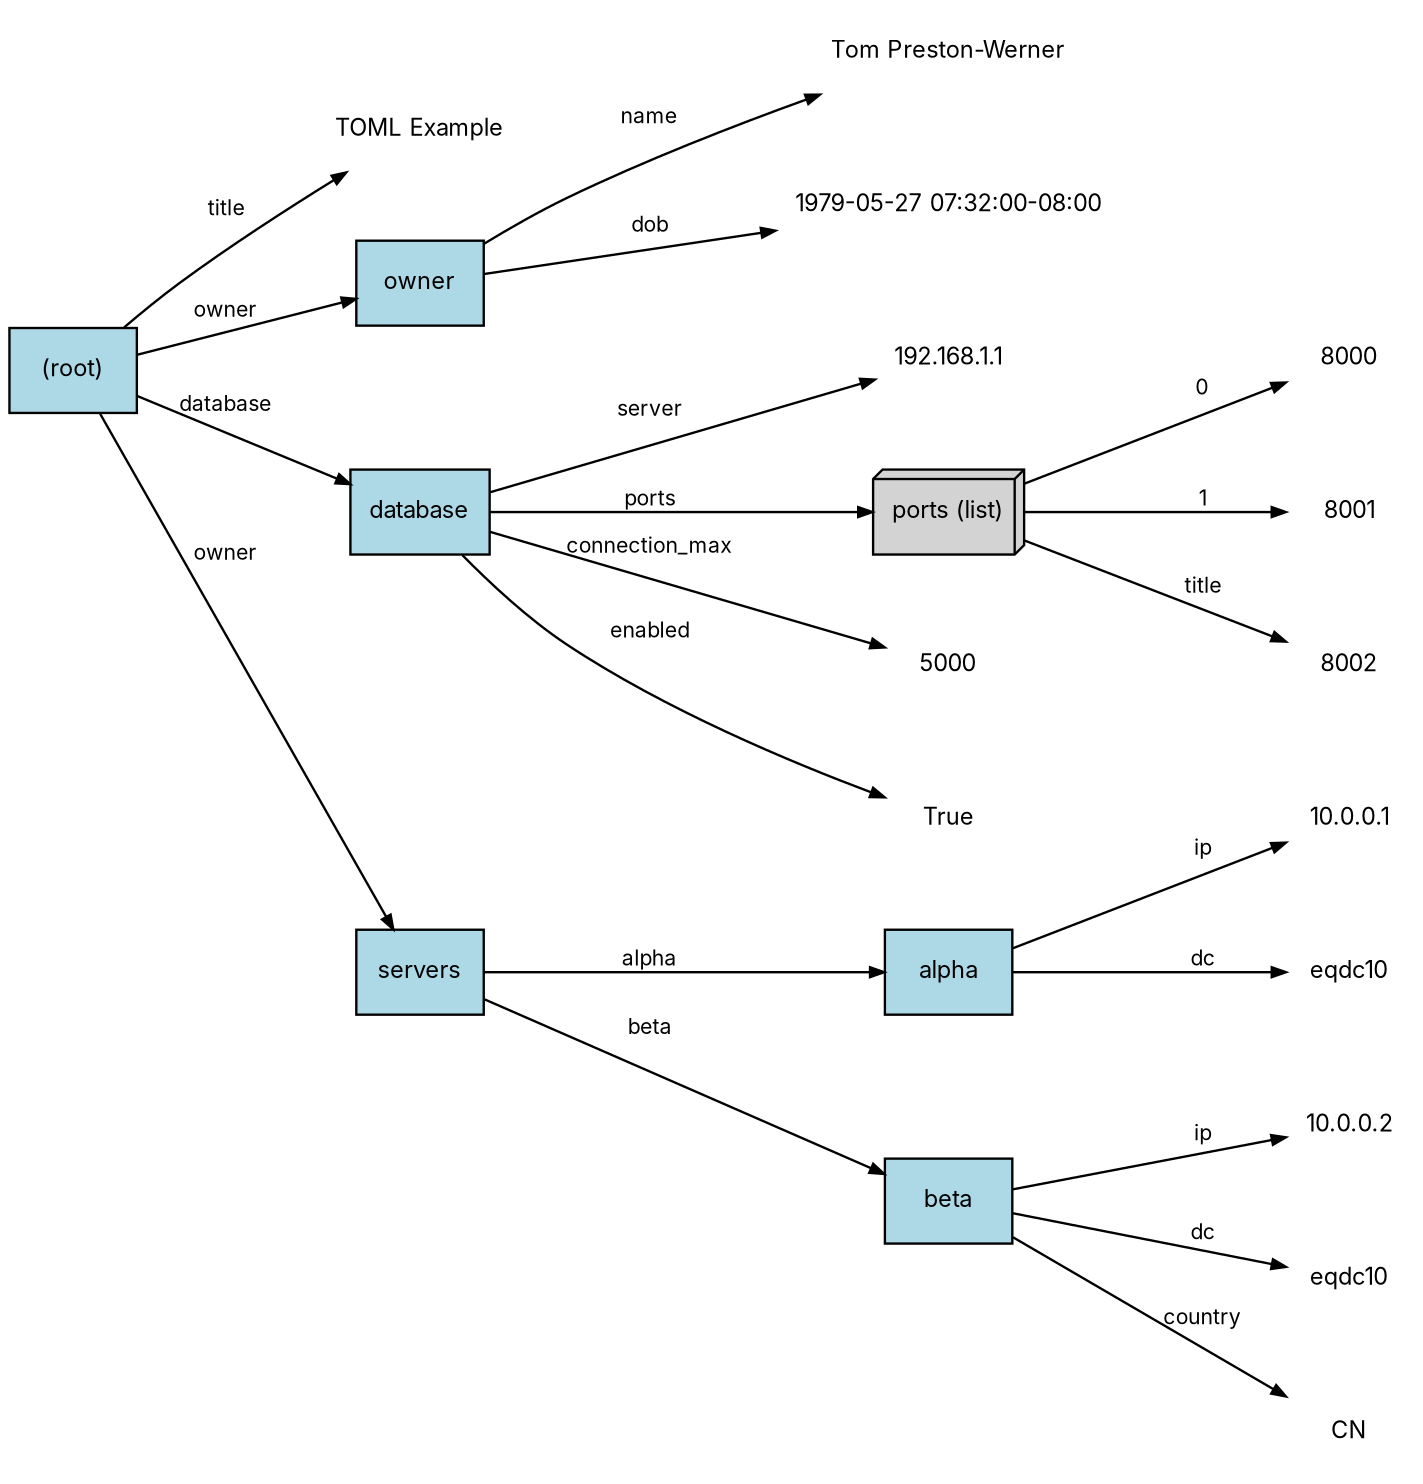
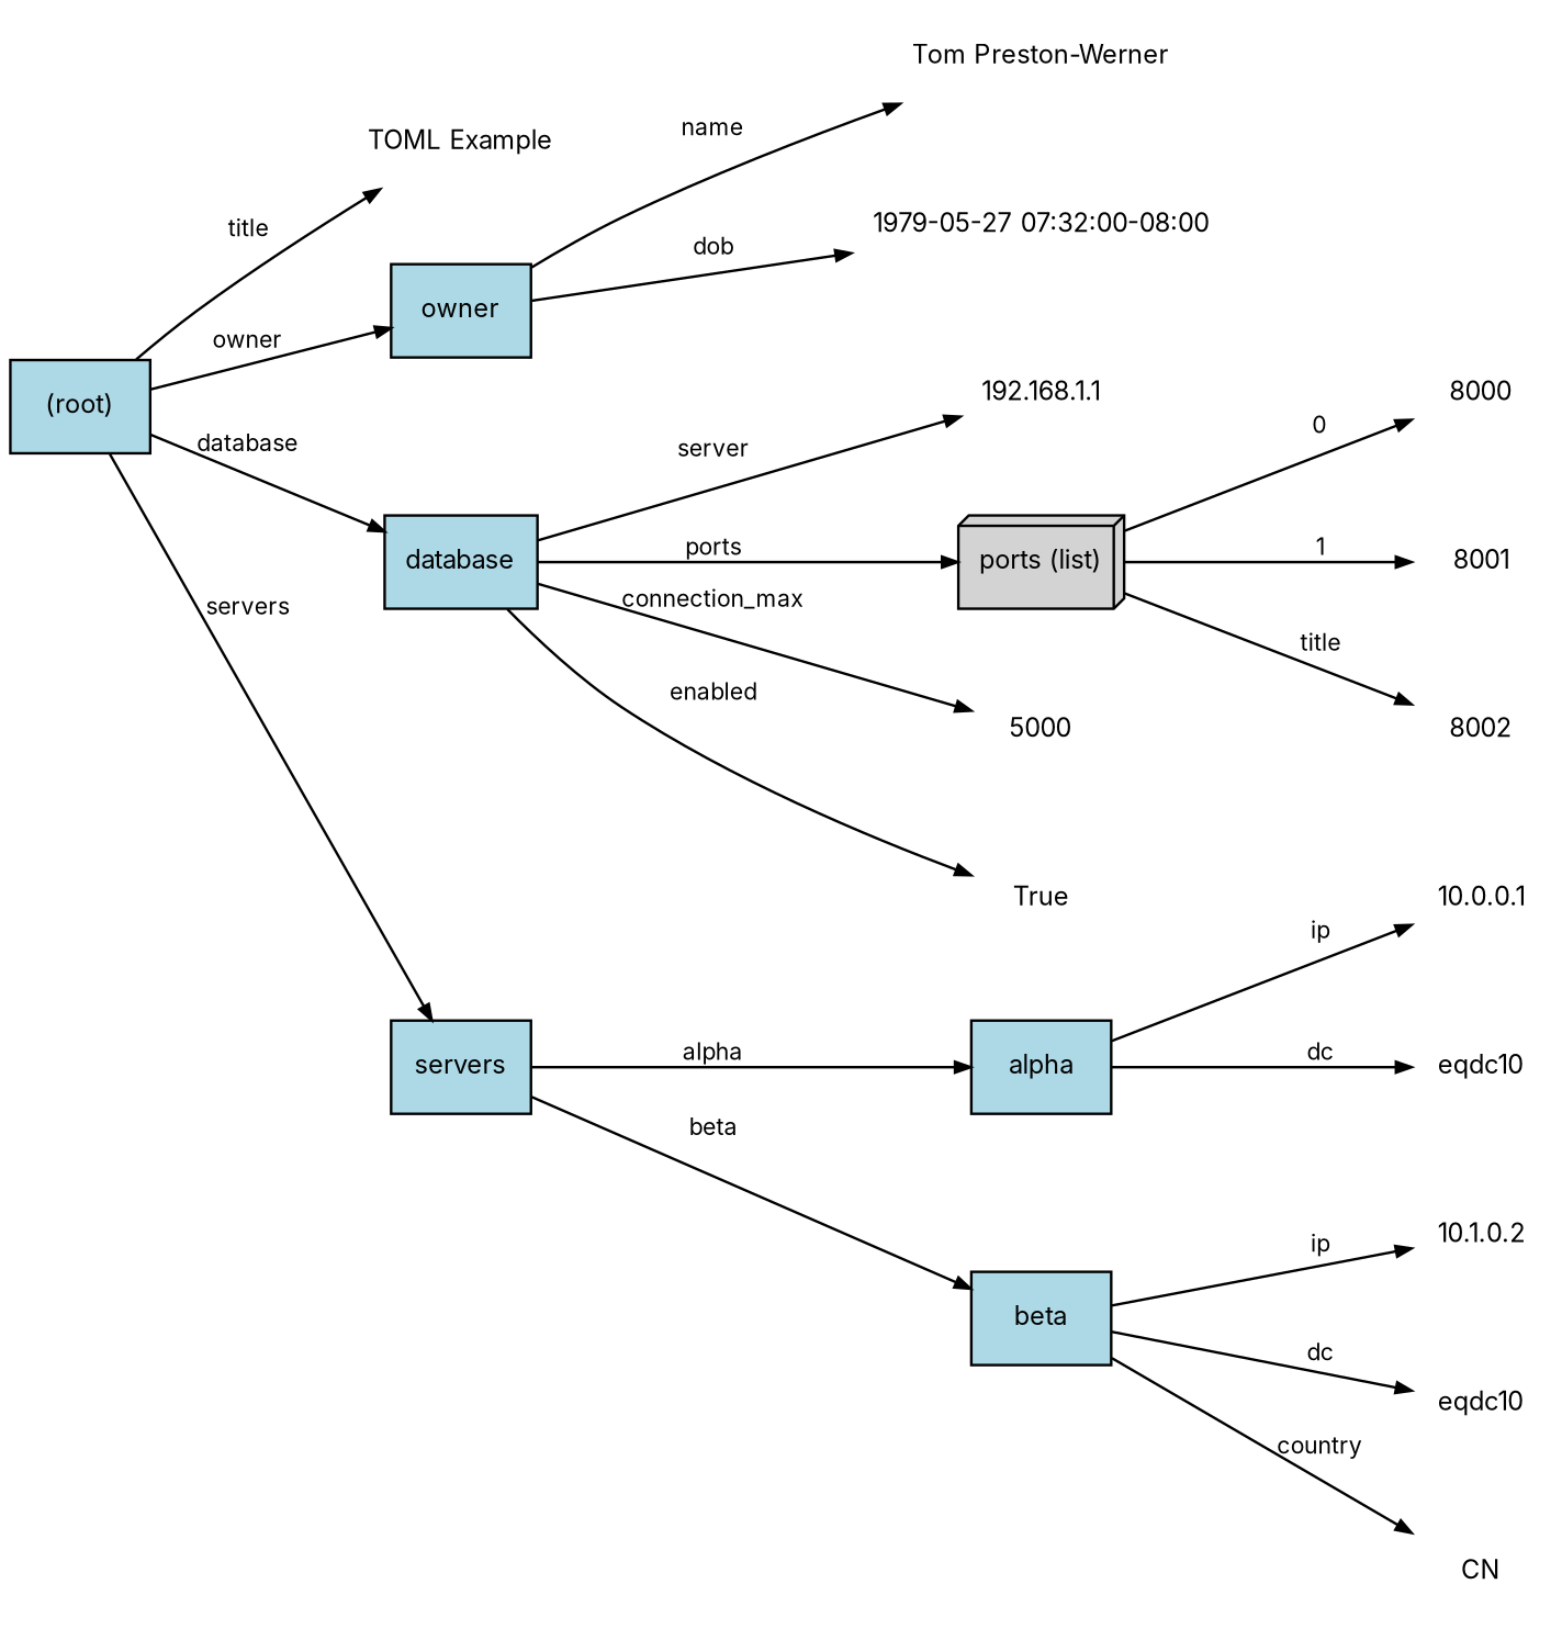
  digraph {
    fontname=Inter
    fontsize=12
    labeljust=l
    nodesep=0.4
    rankdir=LR
    ranksep=0.5
    node [fontname=Inter fontsize=10 shape=plaintext]
    edge [arrowsize=0.6 fontname=Inter fontsize=9]
    n1 [fillcolor=lightblue label="(root)" shape=box style=filled]
    n2 [label="TOML Example"]
    n3 [fillcolor=lightblue label=owner shape=box style=filled]
    n4 [fillcolor=lightblue label=database shape=box style=filled]
    n5 [fillcolor=lightblue label=servers shape=box style=filled]
    n6 [label="Tom Preston-Werner"]
    n7 [label="1979-05-27 07:32:00-08:00"]
    n8 [label="192.168.1.1"]
    n9 [fillcolor=lightgrey label="ports (list)" shape=box3d style=filled]
    n10 [label=5000]
    n11 [label=True]
    n12 [fillcolor=lightblue label=alpha shape=box style=filled]
    n13 [fillcolor=lightblue label=beta shape=box style=filled]
    n14 [label=8000]
    n15 [label=8001]
    n16 [label=8002]
    n17 [label="10.0.0.1"]
    n18 [label=eqdc10]
-   n19 [label="10.0.0.2"]
+   n19 [label="10.1.0.2"]
    n20 [label=eqdc10]
    n21 [label=CN]
    n1 -> n2 [label=title]
    n1 -> n3 [label=owner]
    n1 -> n4 [label=database]
-   n1 -> n5 [label=owner]
+   n1 -> n5 [label=servers]
    n3 -> n6 [label=name]
    n3 -> n7 [label=dob]
    n4 -> n8 [label=server]
    n4 -> n9 [label=ports]
    n4 -> n10 [label=connection_max]
    n4 -> n11 [label=enabled]
    n5 -> n12 [label=alpha]
    n5 -> n13 [label=beta]
    n9 -> n14 [label=0]
    n9 -> n15 [label=1]
    n9 -> n16 [label=title]
    n12 -> n17 [label=ip]
    n12 -> n18 [label=dc]
    n13 -> n19 [label=ip]
    n13 -> n20 [label=dc]
    n13 -> n21 [label=country]
  }
